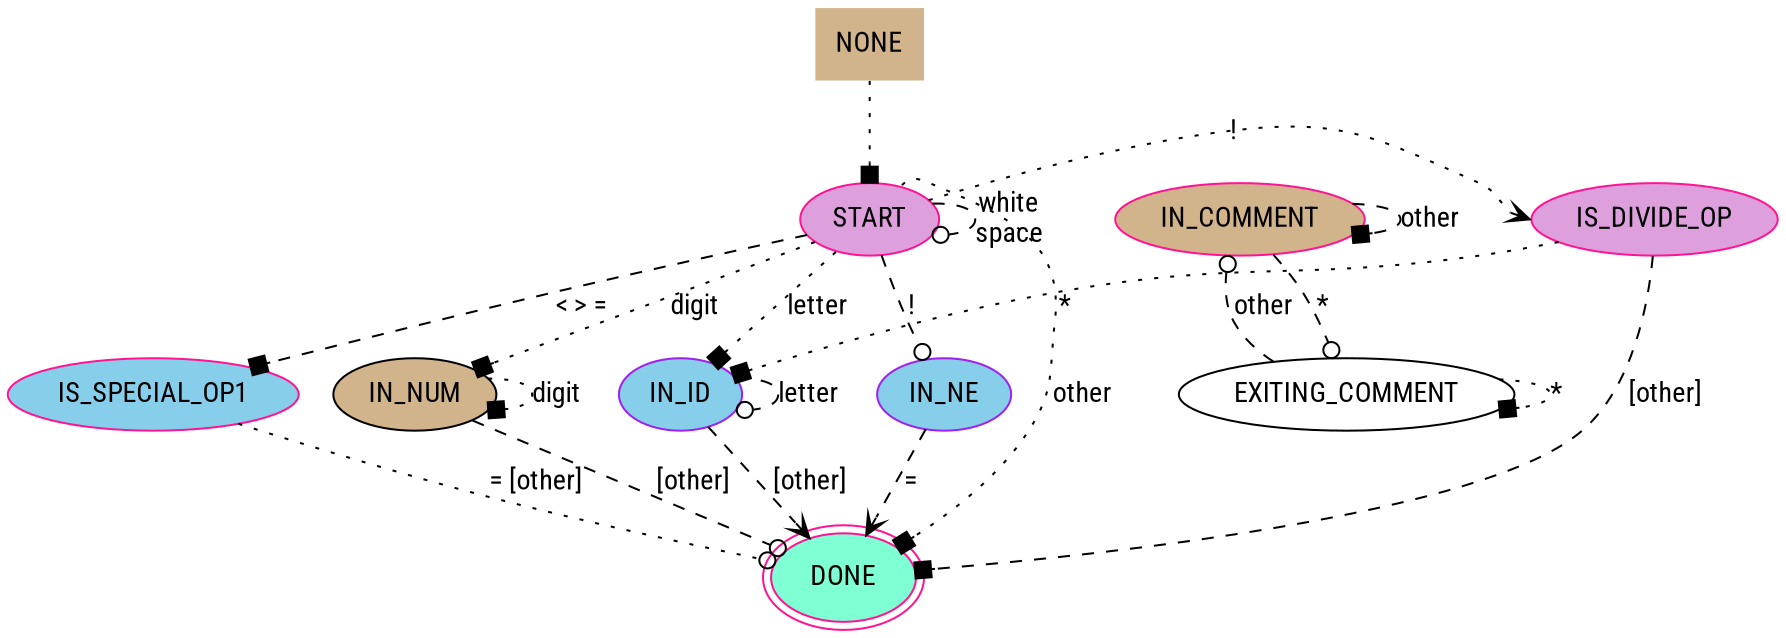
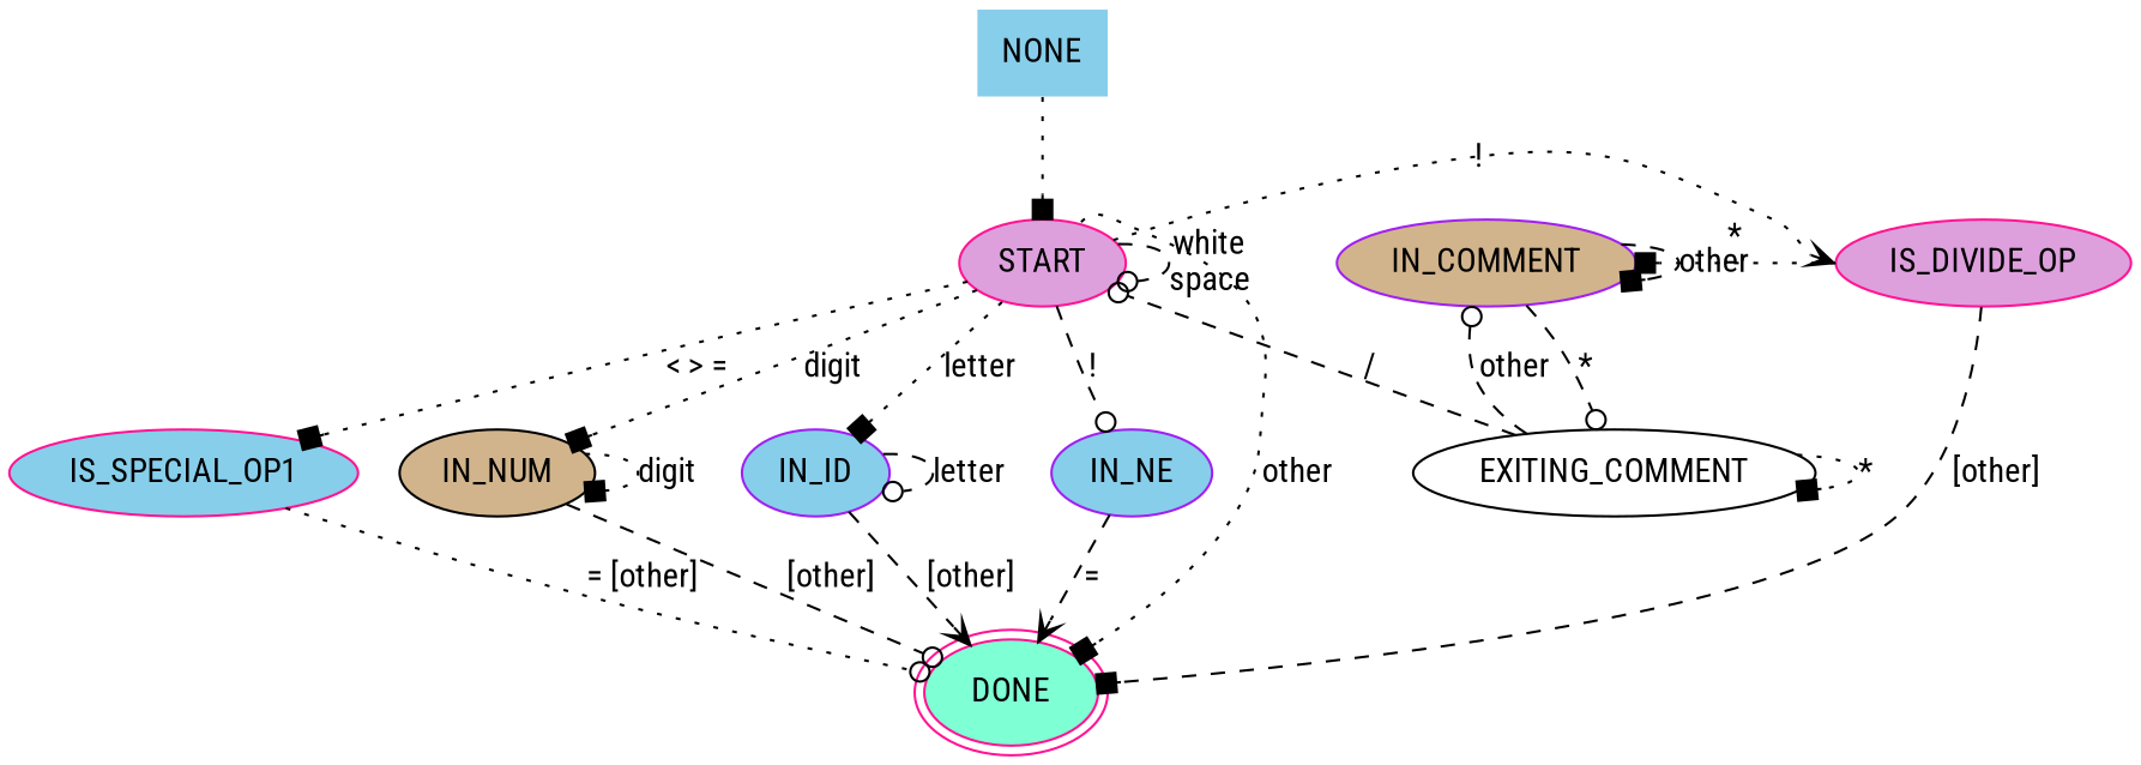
  strict digraph {
    fontname="Roboto Condensed"
    rankdir=TB
    node [color=deeppink fillcolor=skyblue fontname="Roboto Condensed" style=filled]
    edge [arrowhead=box fontname="Roboto Condensed" style=dashed]
    START [fillcolor=plum]
-   IN_COMMENT [fillcolor=tan]
+   IN_COMMENT [color=purple fillcolor=tan]
    IS_DIVIDE_OP [fillcolor=plum]
    DONE [fillcolor=aquamarine peripheries=2]
    IN_NUM [color=black fillcolor=tan]
    IN_ID [color=purple]
    IN_NE [color=purple]
    IS_SPECIAL_OP1
    EXITING_COMMENT [color=black fillcolor=white]
-   NONE [color=purple fillcolor=tan shape=none]
+   NONE [color=purple shape=none]
    subgraph sub_1 {
      rank=same
      START
      IN_COMMENT
      IS_DIVIDE_OP
    }
    START -> START [arrowhead=odot label="white\nspace"]
    START -> IN_COMMENT [style=invis arrowhead=""]
    START -> IS_DIVIDE_OP [arrowhead=vee headport=w label="!" style=dotted]
    START -> DONE [label=other style=dotted tailport=ne]
    START -> IN_NUM [label=digit style=dotted]
    START -> IN_ID [label=letter style=dotted]
    START -> IN_NE [arrowhead=odot label="!"]
-   START -> IS_SPECIAL_OP1 [label="< > ="]
+   START -> IS_SPECIAL_OP1 [label="< > =" style=dotted]
    IN_COMMENT -> IN_COMMENT [label=other]
    IN_COMMENT -> IS_DIVIDE_OP [style=invis arrowhead=""]
    IN_COMMENT -> EXITING_COMMENT [arrowhead=odot label="*"]
-   IS_DIVIDE_OP -> IN_ID [constraint=flase label="*" style=dotted]
+   IS_DIVIDE_OP -> IN_COMMENT [constraint=flase label="*" style=dotted]
    IS_DIVIDE_OP -> DONE [label="[other]"]
    IN_NUM -> DONE [arrowhead=odot label="[other]"]
    IN_NUM -> IN_NUM [label=digit style=dotted]
    IN_ID -> DONE [arrowhead=vee label="[other]"]
    IN_ID -> IN_ID [arrowhead=odot label=letter]
    IN_NE -> DONE [arrowhead=vee label="="]
    IS_SPECIAL_OP1 -> DONE [arrowhead=odot label="= [other]" style=dotted]
+   EXITING_COMMENT -> START [arrowhead=odot label="/"]
    EXITING_COMMENT -> IN_COMMENT [arrowhead=odot label=other]
    EXITING_COMMENT -> EXITING_COMMENT [label="*" style=dotted]
    NONE -> START [style=dotted]
  }
